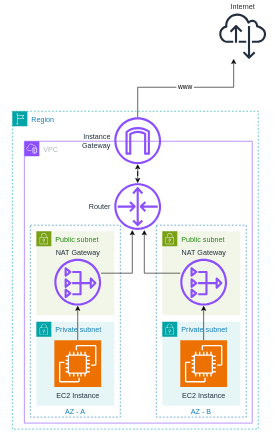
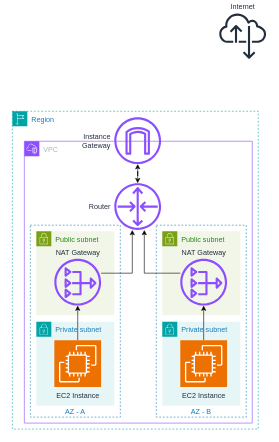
  <mxCell id="0" />
  <mxCell id="1" parent="0" />
  <mxCell id="2" value="Region" style="points=[[0,0],[0.25,0],[0.5,0],[0.75,0],[1,0],[1,0.25],[1,0.5],[1,0.75],[1,1],[0.75,1],[0.5,1],[0.25,1],[0,1],[0,0.75],[0,0.5],[0,0.25]];outlineConnect=0;gradientColor=none;html=1;whiteSpace=wrap;fontSize=12;fontStyle=0;container=1;pointerEvents=0;collapsible=0;recursiveResize=0;shape=mxgraph.aws4.group;grIcon=mxgraph.aws4.group_region;strokeColor=#00A4A6;fillColor=none;verticalAlign=top;align=left;spacingLeft=30;fontColor=#147EBA;dashed=1;" vertex="1" parent="1"><mxGeometry x="20" y="185" width="410" height="530" as="geometry" /></mxCell>
  <mxCell id="3" value="VPC" style="points=[[0,0],[0.25,0],[0.5,0],[0.75,0],[1,0],[1,0.25],[1,0.5],[1,0.75],[1,1],[0.75,1],[0.5,1],[0.25,1],[0,1],[0,0.75],[0,0.5],[0,0.25]];outlineConnect=0;gradientColor=none;html=1;whiteSpace=wrap;fontSize=12;fontStyle=0;container=1;pointerEvents=0;collapsible=0;recursiveResize=0;shape=mxgraph.aws4.group;grIcon=mxgraph.aws4.group_vpc2;strokeColor=#8C4FFF;fillColor=none;verticalAlign=top;align=left;spacingLeft=30;fontColor=#AAB7B8;dashed=0;" vertex="1" parent="2"><mxGeometry x="20" y="50" width="380" height="470" as="geometry" /></mxCell>
  <mxCell id="4" value="AZ - B" style="fillColor=none;strokeColor=#147EBA;dashed=1;verticalAlign=bottom;fontStyle=0;fontColor=#147EBA;whiteSpace=wrap;html=1;" vertex="1" parent="3"><mxGeometry x="220" y="140" width="150" height="320" as="geometry" /></mxCell>
  <mxCell id="5" value="AZ - A" style="fillColor=none;strokeColor=#147EBA;dashed=1;verticalAlign=bottom;fontStyle=0;fontColor=#147EBA;whiteSpace=wrap;html=1;" vertex="1" parent="3"><mxGeometry x="10" y="140" width="150" height="320" as="geometry" /></mxCell>
  <mxCell id="6" value="Router" style="sketch=0;outlineConnect=0;fontColor=#232F3E;gradientColor=none;fillColor=#8C4FFF;strokeColor=none;dashed=0;verticalLabelPosition=middle;verticalAlign=middle;align=right;html=1;fontSize=12;fontStyle=0;aspect=fixed;pointerEvents=1;shape=mxgraph.aws4.router;labelPosition=left;spacingRight=5;" vertex="1" parent="3"><mxGeometry x="150" y="70" width="78" height="78" as="geometry" /></mxCell>
  <mxCell id="7" value="Private subnet" style="points=[[0,0],[0.25,0],[0.5,0],[0.75,0],[1,0],[1,0.25],[1,0.5],[1,0.75],[1,1],[0.75,1],[0.5,1],[0.25,1],[0,1],[0,0.75],[0,0.5],[0,0.25]];outlineConnect=0;gradientColor=none;html=1;whiteSpace=wrap;fontSize=12;fontStyle=0;container=1;pointerEvents=0;collapsible=0;recursiveResize=0;shape=mxgraph.aws4.group;grIcon=mxgraph.aws4.group_security_group;grStroke=0;strokeColor=#00A4A6;fillColor=#E6F6F7;verticalAlign=top;align=left;spacingLeft=30;fontColor=#147EBA;dashed=0;" vertex="1" parent="3"><mxGeometry x="20" y="301" width="130" height="140" as="geometry" /></mxCell>
  <mxCell id="8" value="Public subnet" style="points=[[0,0],[0.25,0],[0.5,0],[0.75,0],[1,0],[1,0.25],[1,0.5],[1,0.75],[1,1],[0.75,1],[0.5,1],[0.25,1],[0,1],[0,0.75],[0,0.5],[0,0.25]];outlineConnect=0;gradientColor=none;html=1;whiteSpace=wrap;fontSize=12;fontStyle=0;container=1;pointerEvents=0;collapsible=0;recursiveResize=0;shape=mxgraph.aws4.group;grIcon=mxgraph.aws4.group_security_group;grStroke=0;strokeColor=#7AA116;fillColor=#F2F6E8;verticalAlign=top;align=left;spacingLeft=30;fontColor=#248814;dashed=0;" vertex="1" parent="3"><mxGeometry x="20" y="150" width="130" height="140" as="geometry" /></mxCell>
  <mxCell id="9" value="NAT Gateway" style="sketch=0;outlineConnect=0;fontColor=#232F3E;gradientColor=none;fillColor=#8C4FFF;strokeColor=none;dashed=0;verticalLabelPosition=top;verticalAlign=bottom;align=center;html=1;fontSize=12;fontStyle=0;aspect=fixed;pointerEvents=1;shape=mxgraph.aws4.nat_gateway;labelPosition=center;" vertex="1" parent="8"><mxGeometry x="30" y="46" width="78" height="78" as="geometry" /></mxCell>
  <mxCell id="10" value="Private subnet" style="points=[[0,0],[0.25,0],[0.5,0],[0.75,0],[1,0],[1,0.25],[1,0.5],[1,0.75],[1,1],[0.75,1],[0.5,1],[0.25,1],[0,1],[0,0.75],[0,0.5],[0,0.25]];outlineConnect=0;gradientColor=none;html=1;whiteSpace=wrap;fontSize=12;fontStyle=0;container=1;pointerEvents=0;collapsible=0;recursiveResize=0;shape=mxgraph.aws4.group;grIcon=mxgraph.aws4.group_security_group;grStroke=0;strokeColor=#00A4A6;fillColor=#E6F6F7;verticalAlign=top;align=left;spacingLeft=30;fontColor=#147EBA;dashed=0;" vertex="1" parent="3"><mxGeometry x="230" y="301" width="130" height="140" as="geometry" /></mxCell>
  <mxCell id="11" value="Public subnet" style="points=[[0,0],[0.25,0],[0.5,0],[0.75,0],[1,0],[1,0.25],[1,0.5],[1,0.75],[1,1],[0.75,1],[0.5,1],[0.25,1],[0,1],[0,0.75],[0,0.5],[0,0.25]];outlineConnect=0;gradientColor=none;html=1;whiteSpace=wrap;fontSize=12;fontStyle=0;container=1;pointerEvents=0;collapsible=0;recursiveResize=0;shape=mxgraph.aws4.group;grIcon=mxgraph.aws4.group_security_group;grStroke=0;strokeColor=#7AA116;fillColor=#F2F6E8;verticalAlign=top;align=left;spacingLeft=30;fontColor=#248814;dashed=0;" vertex="1" parent="3"><mxGeometry x="230" y="150" width="130" height="140" as="geometry" /></mxCell>
  <mxCell id="12" value="Instance&lt;div&gt;Gateway&lt;/div&gt;" style="sketch=0;outlineConnect=0;fontColor=#232F3E;gradientColor=none;fillColor=#8C4FFF;strokeColor=none;dashed=0;verticalLabelPosition=middle;verticalAlign=middle;align=right;html=1;fontSize=12;fontStyle=0;aspect=fixed;pointerEvents=1;shape=mxgraph.aws4.internet_gateway;labelPosition=left;spacingRight=5;" vertex="1" parent="3"><mxGeometry x="150" y="-40" width="78" height="78" as="geometry" /></mxCell>
  <mxCell id="13" style="edgeStyle=orthogonalEdgeStyle;rounded=0;orthogonalLoop=1;jettySize=auto;html=1;startArrow=classic;startFill=1;" edge="1" parent="3" source="6" target="12"><mxGeometry relative="1" as="geometry" /></mxCell>
  <mxCell id="14" style="edgeStyle=orthogonalEdgeStyle;rounded=0;orthogonalLoop=1;jettySize=auto;html=1;" edge="1" parent="3" source="15" target="9"><mxGeometry relative="1" as="geometry" /></mxCell>
  <mxCell id="15" value="EC2 Instance" style="sketch=0;points=[[0,0,0],[0.25,0,0],[0.5,0,0],[0.75,0,0],[1,0,0],[0,1,0],[0.25,1,0],[0.5,1,0],[0.75,1,0],[1,1,0],[0,0.25,0],[0,0.5,0],[0,0.75,0],[1,0.25,0],[1,0.5,0],[1,0.75,0]];outlineConnect=0;fontColor=#232F3E;fillColor=#ED7100;strokeColor=#ffffff;dashed=0;verticalLabelPosition=bottom;verticalAlign=top;align=center;html=1;fontSize=12;fontStyle=0;aspect=fixed;shape=mxgraph.aws4.resourceIcon;resIcon=mxgraph.aws4.ec2;" vertex="1" parent="3"><mxGeometry x="50" y="332" width="78" height="78" as="geometry" /></mxCell>
  <mxCell id="16" style="edgeStyle=orthogonalEdgeStyle;rounded=0;orthogonalLoop=1;jettySize=auto;html=1;" edge="1" parent="3" source="9" target="6"><mxGeometry relative="1" as="geometry"><Array as="points"><mxPoint x="180" y="220" /></Array></mxGeometry></mxCell>
  <mxCell id="17" style="edgeStyle=orthogonalEdgeStyle;rounded=0;orthogonalLoop=1;jettySize=auto;html=1;" edge="1" parent="3" source="18" target="20"><mxGeometry relative="1" as="geometry" /></mxCell>
  <mxCell id="18" value="EC2 Instance" style="sketch=0;points=[[0,0,0],[0.25,0,0],[0.5,0,0],[0.75,0,0],[1,0,0],[0,1,0],[0.25,1,0],[0.5,1,0],[0.75,1,0],[1,1,0],[0,0.25,0],[0,0.5,0],[0,0.75,0],[1,0.25,0],[1,0.5,0],[1,0.75,0]];outlineConnect=0;fontColor=#232F3E;fillColor=#ED7100;strokeColor=#ffffff;dashed=0;verticalLabelPosition=bottom;verticalAlign=top;align=center;html=1;fontSize=12;fontStyle=0;aspect=fixed;shape=mxgraph.aws4.resourceIcon;resIcon=mxgraph.aws4.ec2;" vertex="1" parent="3"><mxGeometry x="260" y="332" width="78" height="78" as="geometry" /></mxCell>
  <mxCell id="19" style="edgeStyle=orthogonalEdgeStyle;rounded=0;orthogonalLoop=1;jettySize=auto;html=1;" edge="1" parent="3" source="20" target="6"><mxGeometry relative="1" as="geometry"><Array as="points"><mxPoint x="200" y="220" /></Array></mxGeometry></mxCell>
  <mxCell id="20" value="NAT Gateway" style="sketch=0;outlineConnect=0;fontColor=#232F3E;gradientColor=none;fillColor=#8C4FFF;strokeColor=none;dashed=0;verticalLabelPosition=top;verticalAlign=bottom;align=center;html=1;fontSize=12;fontStyle=0;aspect=fixed;pointerEvents=1;shape=mxgraph.aws4.nat_gateway;labelPosition=center;" vertex="1" parent="3"><mxGeometry x="260" y="196" width="78" height="78" as="geometry" /></mxCell>
  <mxCell id="21" value="Internet" style="sketch=0;outlineConnect=0;fontColor=#232F3E;gradientColor=none;fillColor=#232F3D;strokeColor=none;dashed=0;verticalLabelPosition=top;verticalAlign=bottom;align=center;html=1;fontSize=12;fontStyle=0;aspect=fixed;pointerEvents=1;shape=mxgraph.aws4.internet_alt22;labelPosition=center;" vertex="1" parent="1"><mxGeometry x="365" y="20" width="78" height="78" as="geometry" /></mxCell>
- <mxCell id="22" value="&amp;nbsp;www&amp;nbsp;" style="edgeStyle=orthogonalEdgeStyle;rounded=0;orthogonalLoop=1;jettySize=auto;html=1;" edge="1" parent="1" source="12" target="21"><mxGeometry relative="1" as="geometry"><Array as="points"><mxPoint x="229" y="145" /><mxPoint x="389" y="145" /></Array></mxGeometry></mxCell>
